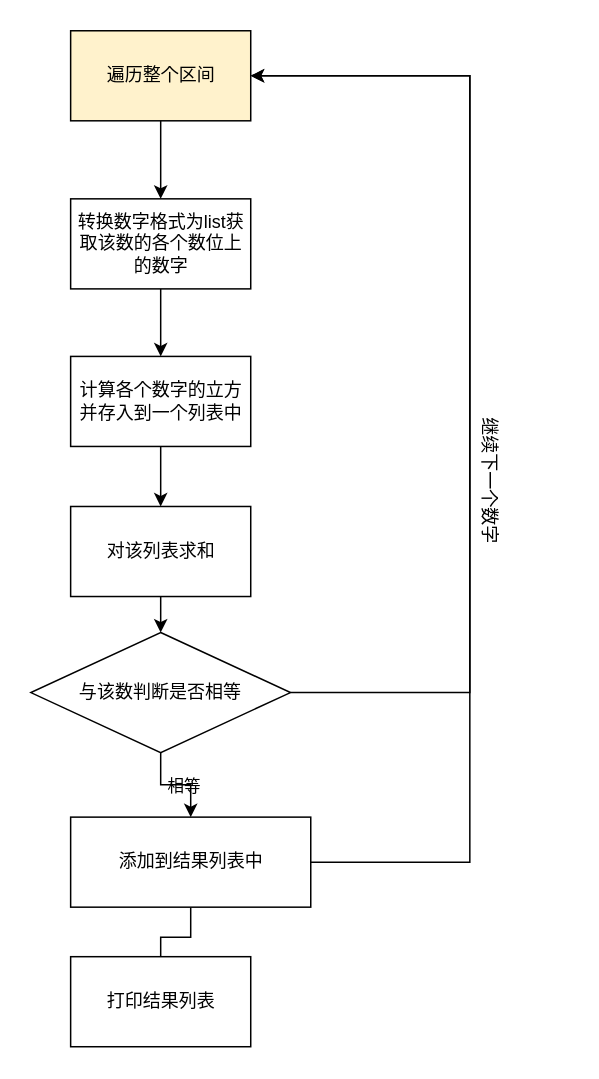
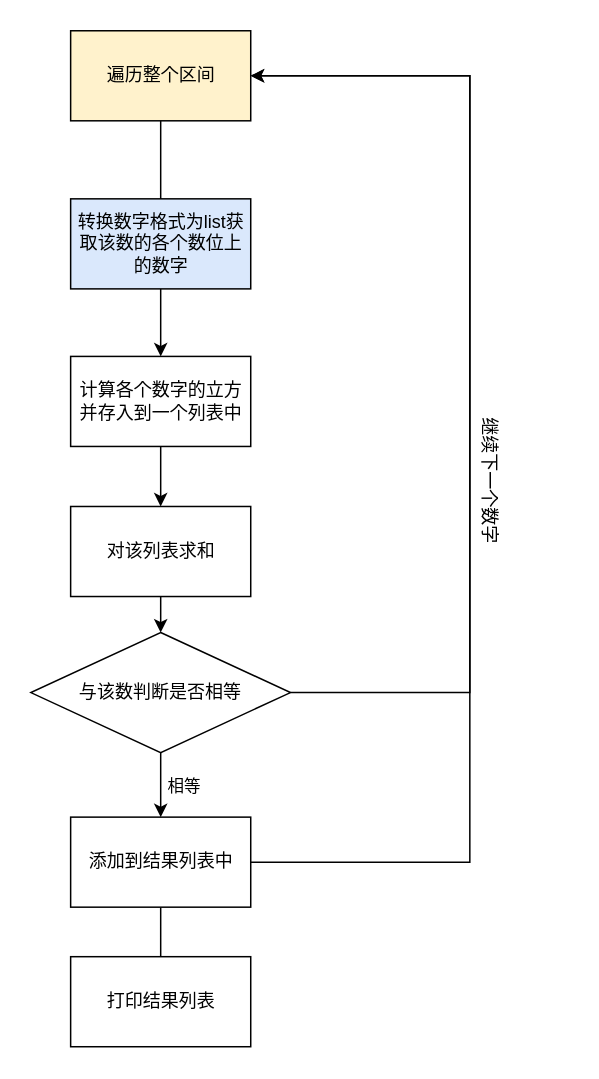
  <mxCell id="0" />
  <mxCell id="1" parent="0" />
  <mxCell id="2" value="" style="edgeStyle=orthogonalEdgeStyle;rounded=0;orthogonalLoop=1;jettySize=auto;html=1;endArrow=none;" edge="1" parent="1" source="4" target="17"><mxGeometry relative="1" as="geometry" /></mxCell>
  <mxCell id="3" style="edgeStyle=orthogonalEdgeStyle;rounded=0;orthogonalLoop=1;jettySize=auto;html=1;exitX=1;exitY=0.5;exitDx=0;exitDy=0;entryX=1;entryY=0.5;entryDx=0;entryDy=0;" edge="1" parent="1" source="4" target="12"><mxGeometry relative="1" as="geometry"><Array as="points"><mxPoint x="312.5" y="574" /><mxPoint x="312.5" y="50" /></Array></mxGeometry></mxCell>
- <mxCell id="4" value="添加到结果列表中" style="rounded=0;whiteSpace=wrap;html=1;" vertex="1" parent="1"><mxGeometry x="46.5" y="544" width="160" height="60" as="geometry" /></mxCell>
+ <mxCell id="4" value="添加到结果列表中" style="rounded=0;whiteSpace=wrap;html=1;" vertex="1" parent="1"><mxGeometry x="46.5" y="544" width="120" height="60" as="geometry" /></mxCell>
  <mxCell id="5" value="" style="edgeStyle=orthogonalEdgeStyle;rounded=0;orthogonalLoop=1;jettySize=auto;html=1;" edge="1" parent="1" source="6" target="16"><mxGeometry relative="1" as="geometry" /></mxCell>
  <mxCell id="6" value="对该列表求和" style="rounded=0;whiteSpace=wrap;html=1;" vertex="1" parent="1"><mxGeometry x="46.5" y="337" width="120" height="60" as="geometry" /></mxCell>
  <mxCell id="7" value="" style="edgeStyle=orthogonalEdgeStyle;rounded=0;orthogonalLoop=1;jettySize=auto;html=1;" edge="1" parent="1" source="8" target="6"><mxGeometry relative="1" as="geometry" /></mxCell>
  <mxCell id="8" value="计算各个数字的立方并存入到一个列表中" style="rounded=0;whiteSpace=wrap;html=1;" vertex="1" parent="1"><mxGeometry x="46.5" y="237" width="120" height="60" as="geometry" /></mxCell>
  <mxCell id="9" value="" style="edgeStyle=orthogonalEdgeStyle;rounded=0;orthogonalLoop=1;jettySize=auto;html=1;" edge="1" parent="1" source="10" target="8"><mxGeometry relative="1" as="geometry" /></mxCell>
- <mxCell id="10" value="转换数字格式为list获取该数的各个数位上的数字" style="rounded=0;whiteSpace=wrap;html=1;" vertex="1" parent="1"><mxGeometry x="46.5" y="132" width="120" height="60" as="geometry" /></mxCell>
- <mxCell id="11" value="" style="edgeStyle=orthogonalEdgeStyle;rounded=0;orthogonalLoop=1;jettySize=auto;html=1;" edge="1" parent="1" source="12" target="10"><mxGeometry relative="1" as="geometry" /></mxCell>
+ <mxCell id="10" value="转换数字格式为list获取该数的各个数位上的数字" style="rounded=0;whiteSpace=wrap;html=1;fillColor=#dae8fc;" vertex="1" parent="1"><mxGeometry x="46.5" y="132" width="120" height="60" as="geometry" /></mxCell>
+ <mxCell id="11" value="" style="edgeStyle=orthogonalEdgeStyle;rounded=0;orthogonalLoop=1;jettySize=auto;html=1;endArrow=none;" edge="1" parent="1" source="12" target="10"><mxGeometry relative="1" as="geometry" /></mxCell>
  <mxCell id="12" value="遍历整个区间" style="rounded=0;whiteSpace=wrap;html=1;fillColor=#fff2cc;" vertex="1" parent="1"><mxGeometry x="46.5" y="20" width="120" height="60" as="geometry" /></mxCell>
  <mxCell id="13" style="edgeStyle=orthogonalEdgeStyle;rounded=0;orthogonalLoop=1;jettySize=auto;html=1;entryX=1;entryY=0.5;entryDx=0;entryDy=0;" edge="1" parent="1" source="16" target="12"><mxGeometry relative="1" as="geometry"><Array as="points"><mxPoint x="312.5" y="50" /></Array></mxGeometry></mxCell>
  <mxCell id="14" value="相等&lt;br&gt;" style="edgeLabel;html=1;align=center;verticalAlign=middle;resizable=0;points=[];" vertex="1" connectable="0" parent="13"><mxGeometry x="0.317" y="2" relative="1" as="geometry"><mxPoint x="-189" y="388" as="offset" /></mxGeometry></mxCell>
  <mxCell id="15" value="" style="edgeStyle=orthogonalEdgeStyle;rounded=0;orthogonalLoop=1;jettySize=auto;html=1;" edge="1" parent="1" source="16" target="4"><mxGeometry relative="1" as="geometry" /></mxCell>
  <mxCell id="16" value="与该数判断是否相等" style="rhombus;whiteSpace=wrap;html=1;" vertex="1" parent="1"><mxGeometry x="20" y="421" width="173" height="80" as="geometry" /></mxCell>
  <mxCell id="17" value="打印结果列表" style="rounded=0;whiteSpace=wrap;html=1;" vertex="1" parent="1"><mxGeometry x="46.5" y="637" width="120" height="60" as="geometry" /></mxCell>
  <mxCell id="18" value="继续下一个数字" style="text;html=1;align=center;verticalAlign=middle;resizable=0;points=[];autosize=1;strokeColor=none;fillColor=none;flipV=0;flipH=1;rotation=90;" vertex="1" parent="1"><mxGeometry x="274.5" y="306" width="102" height="26" as="geometry" /></mxCell>
